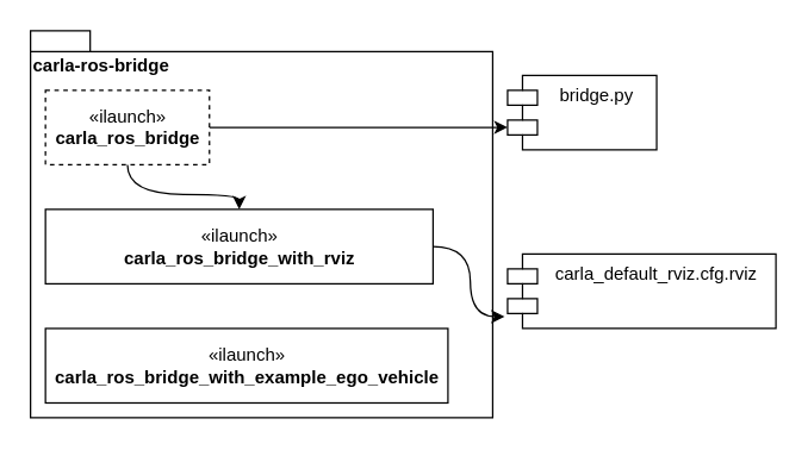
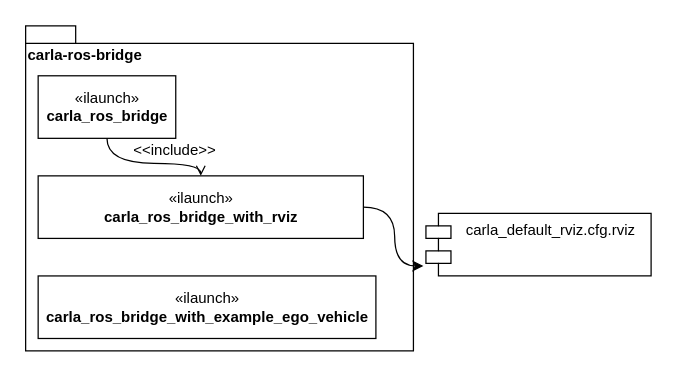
  <mxCell id="0" />
  <mxCell id="1" parent="0" />
  <mxCell id="2" value="carla-ros-bridge" style="shape=folder;fontStyle=1;spacingTop=10;tabWidth=40;tabHeight=14;tabPosition=left;html=1;verticalAlign=top;align=left;" vertex="1" parent="1"><mxGeometry x="20" y="20" width="310" height="260" as="geometry" /></mxCell>
- <mxCell id="3" value="bridge.py" style="shape=module;align=left;spacingLeft=20;align=center;verticalAlign=top;" vertex="1" parent="1"><mxGeometry x="340" y="50" width="100" height="50" as="geometry" /></mxCell>
- <mxCell id="4" style="edgeStyle=orthogonalEdgeStyle;curved=1;rounded=0;orthogonalLoop=1;jettySize=auto;html=1;exitX=0.5;exitY=1;exitDx=0;exitDy=0;" edge="1" parent="1" source="5" target="8"><mxGeometry relative="1" as="geometry" /></mxCell>
- <mxCell id="5" value="«ilaunch»&lt;br&gt;&lt;b&gt;carla_ros_bridge&lt;/b&gt;" style="html=1;dashed=1;" vertex="1" parent="1"><mxGeometry x="30" y="60" width="110" height="50" as="geometry" /></mxCell>
+ <mxCell id="4" style="edgeStyle=orthogonalEdgeStyle;curved=1;rounded=0;orthogonalLoop=1;jettySize=auto;html=1;exitX=0.5;exitY=1;exitDx=0;exitDy=0;endArrow=open;" edge="1" parent="1" source="5" target="8"><mxGeometry relative="1" as="geometry" /></mxCell>
+ <mxCell id="5" value="«ilaunch»&lt;br&gt;&lt;b&gt;carla_ros_bridge&lt;/b&gt;" style="html=1;" vertex="1" parent="1"><mxGeometry x="30" y="60" width="110" height="50" as="geometry" /></mxCell>
  <mxCell id="6" value="«ilaunch»&lt;br&gt;&lt;b&gt;carla_ros_bridge_with_example_ego_vehicle&lt;/b&gt;" style="html=1;" vertex="1" parent="1"><mxGeometry x="30" y="220" width="270" height="50" as="geometry" /></mxCell>
  <mxCell id="7" style="edgeStyle=orthogonalEdgeStyle;curved=1;rounded=0;orthogonalLoop=1;jettySize=auto;html=1;exitX=1;exitY=0.5;exitDx=0;exitDy=0;entryX=-0.011;entryY=0.84;entryDx=0;entryDy=0;entryPerimeter=0;" edge="1" parent="1" source="8" target="10"><mxGeometry relative="1" as="geometry" /></mxCell>
  <mxCell id="8" value="«ilaunch»&lt;br&gt;&lt;b&gt;carla_ros_bridge_with_rviz&lt;/b&gt;" style="html=1;" vertex="1" parent="1"><mxGeometry x="30" y="140" width="260" height="50" as="geometry" /></mxCell>
- <mxCell id="9" style="edgeStyle=orthogonalEdgeStyle;curved=1;rounded=0;orthogonalLoop=1;jettySize=auto;html=1;entryX=0;entryY=0;entryDx=0;entryDy=35;entryPerimeter=0;exitX=1;exitY=0.5;exitDx=0;exitDy=0;" edge="1" parent="1" source="5" target="3"><mxGeometry relative="1" as="geometry"><mxPoint x="350" y="130" as="sourcePoint" /></mxGeometry></mxCell>
  <mxCell id="10" value="carla_default_rviz.cfg.rviz" style="shape=module;align=left;spacingLeft=20;align=center;verticalAlign=top;" vertex="1" parent="1"><mxGeometry x="340" y="170" width="180" height="50" as="geometry" /></mxCell>
+ <mxCell id="11" value="&amp;lt;&amp;lt;include&amp;gt;&amp;gt;" style="text;html=1;align=center;verticalAlign=middle;resizable=0;points=[];autosize=1;" vertex="1" parent="1"><mxGeometry x="99" y="110" width="80" height="20" as="geometry" /></mxCell>
